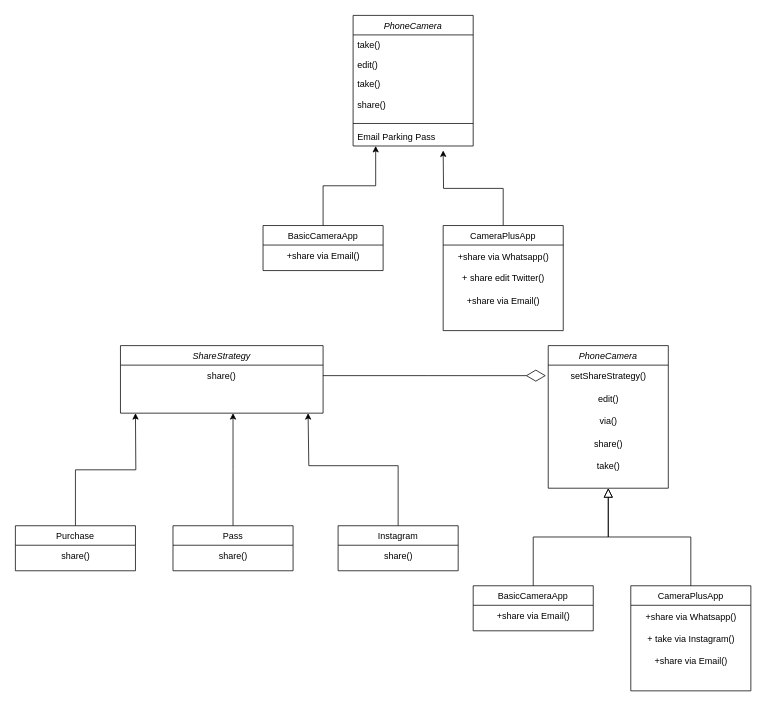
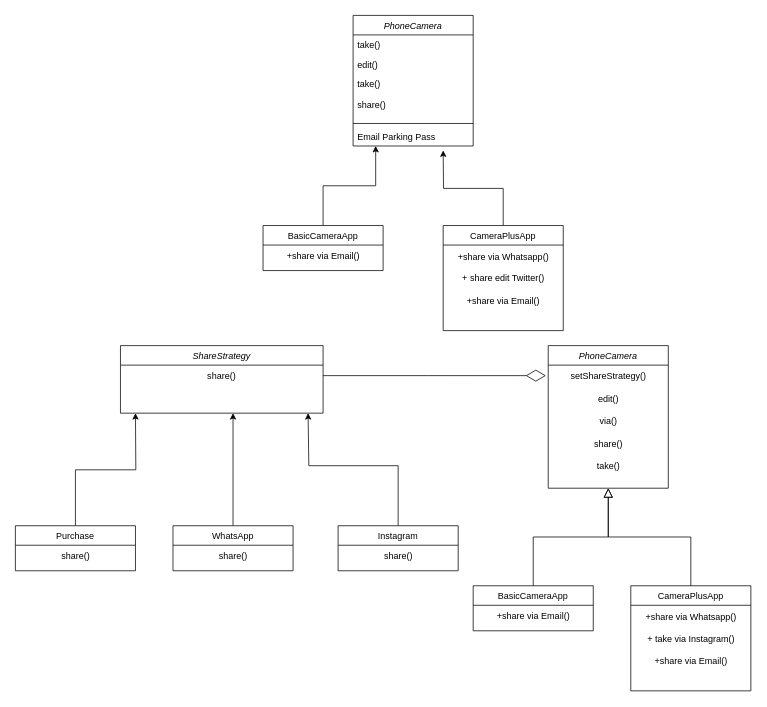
  <mxCell id="0" />
  <mxCell id="1" parent="0" />
  <mxCell id="2" value="PhoneCamera" style="swimlane;fontStyle=2;align=center;verticalAlign=top;childLayout=stackLayout;horizontal=1;startSize=26;horizontalStack=0;resizeParent=1;resizeLast=0;collapsible=1;marginBottom=0;rounded=0;shadow=0;strokeWidth=1;" parent="1" vertex="1"><mxGeometry x="470" y="20" width="160" height="174" as="geometry"><mxRectangle x="230" y="140" width="160" height="26" as="alternateBounds" /></mxGeometry></mxCell>
  <mxCell id="3" value="take()" style="text;align=left;verticalAlign=top;spacingLeft=4;spacingRight=4;overflow=hidden;rotatable=0;points=[[0,0.5],[1,0.5]];portConstraint=eastwest;" parent="2" vertex="1"><mxGeometry y="26" width="160" height="26" as="geometry" /></mxCell>
  <mxCell id="4" value="edit()" style="text;align=left;verticalAlign=top;spacingLeft=4;spacingRight=4;overflow=hidden;rotatable=0;points=[[0,0.5],[1,0.5]];portConstraint=eastwest;rounded=0;shadow=0;html=0;" parent="2" vertex="1"><mxGeometry y="52" width="160" height="26" as="geometry" /></mxCell>
  <mxCell id="5" value="take()&#10;&#10;share()" style="text;align=left;verticalAlign=top;spacingLeft=4;spacingRight=4;overflow=hidden;rotatable=0;points=[[0,0.5],[1,0.5]];portConstraint=eastwest;rounded=0;shadow=0;html=0;" parent="2" vertex="1"><mxGeometry y="78" width="160" height="62" as="geometry" /></mxCell>
  <mxCell id="6" value="" style="line;html=1;strokeWidth=1;align=left;verticalAlign=middle;spacingTop=-1;spacingLeft=3;spacingRight=3;rotatable=0;labelPosition=right;points=[];portConstraint=eastwest;" parent="2" vertex="1"><mxGeometry y="140" width="160" height="8" as="geometry" /></mxCell>
  <mxCell id="7" value="Email Parking Pass" style="text;align=left;verticalAlign=top;spacingLeft=4;spacingRight=4;overflow=hidden;rotatable=0;points=[[0,0.5],[1,0.5]];portConstraint=eastwest;" parent="2" vertex="1"><mxGeometry y="148" width="160" height="26" as="geometry" /></mxCell>
  <mxCell id="8" value="BasicCameraApp" style="swimlane;fontStyle=0;align=center;verticalAlign=top;childLayout=stackLayout;horizontal=1;startSize=26;horizontalStack=0;resizeParent=1;resizeLast=0;collapsible=1;marginBottom=0;rounded=0;shadow=0;strokeWidth=1;" parent="1" vertex="1"><mxGeometry x="350" y="300" width="160" height="60" as="geometry"><mxRectangle x="130" y="380" width="160" height="26" as="alternateBounds" /></mxGeometry></mxCell>
  <mxCell id="9" value="+share via Email()" style="text;html=1;align=center;verticalAlign=middle;resizable=0;points=[];autosize=1;strokeColor=none;fillColor=none;" vertex="1" parent="8"><mxGeometry y="26" width="160" height="30" as="geometry" /></mxCell>
  <mxCell id="10" style="edgeStyle=orthogonalEdgeStyle;rounded=0;orthogonalLoop=1;jettySize=auto;html=1;" edge="1" parent="1" source="11"><mxGeometry relative="1" as="geometry"><mxPoint x="590" y="200" as="targetPoint" /></mxGeometry></mxCell>
  <mxCell id="11" value="CameraPlusApp" style="swimlane;fontStyle=0;align=center;verticalAlign=top;childLayout=stackLayout;horizontal=1;startSize=26;horizontalStack=0;resizeParent=1;resizeLast=0;collapsible=1;marginBottom=0;rounded=0;shadow=0;strokeWidth=1;" parent="1" vertex="1"><mxGeometry x="590" y="300" width="160" height="140" as="geometry"><mxRectangle x="340" y="380" width="170" height="26" as="alternateBounds" /></mxGeometry></mxCell>
  <mxCell id="12" value="+share via Whatsapp()&lt;div&gt;&lt;br&gt;&lt;/div&gt;&lt;div&gt;+ share edit Twitter()&lt;/div&gt;" style="text;html=1;align=center;verticalAlign=middle;resizable=0;points=[];autosize=1;strokeColor=none;fillColor=none;" vertex="1" parent="11"><mxGeometry y="26" width="160" height="60" as="geometry" /></mxCell>
  <mxCell id="13" value="+share via Email()" style="text;html=1;align=center;verticalAlign=middle;resizable=0;points=[];autosize=1;strokeColor=none;fillColor=none;" vertex="1" parent="11"><mxGeometry y="86" width="160" height="30" as="geometry" /></mxCell>
  <mxCell id="14" value="PhoneCamera" style="swimlane;fontStyle=2;align=center;verticalAlign=top;childLayout=stackLayout;horizontal=1;startSize=26;horizontalStack=0;resizeParent=1;resizeLast=0;collapsible=1;marginBottom=0;rounded=0;shadow=0;strokeWidth=1;" vertex="1" parent="1"><mxGeometry x="730" y="460" width="160" height="190" as="geometry"><mxRectangle x="230" y="140" width="160" height="26" as="alternateBounds" /></mxGeometry></mxCell>
  <mxCell id="15" value="setShareStrategy()" style="text;html=1;align=center;verticalAlign=middle;resizable=0;points=[];autosize=1;strokeColor=none;fillColor=none;" vertex="1" parent="14"><mxGeometry y="26" width="160" height="30" as="geometry" /></mxCell>
  <mxCell id="16" value="edit()" style="text;html=1;align=center;verticalAlign=middle;resizable=0;points=[];autosize=1;strokeColor=none;fillColor=none;" vertex="1" parent="14"><mxGeometry y="56" width="160" height="30" as="geometry" /></mxCell>
  <mxCell id="17" value="via()" style="text;html=1;align=center;verticalAlign=middle;resizable=0;points=[];autosize=1;strokeColor=none;fillColor=none;" vertex="1" parent="14"><mxGeometry y="86" width="160" height="30" as="geometry" /></mxCell>
  <mxCell id="18" value="share()" style="text;html=1;align=center;verticalAlign=middle;resizable=0;points=[];autosize=1;strokeColor=none;fillColor=none;" vertex="1" parent="14"><mxGeometry y="116" width="160" height="30" as="geometry" /></mxCell>
  <mxCell id="19" value="take()" style="text;html=1;align=center;verticalAlign=middle;resizable=0;points=[];autosize=1;strokeColor=none;fillColor=none;" vertex="1" parent="14"><mxGeometry y="146" width="160" height="30" as="geometry" /></mxCell>
  <mxCell id="20" value="BasicCameraApp" style="swimlane;fontStyle=0;align=center;verticalAlign=top;childLayout=stackLayout;horizontal=1;startSize=26;horizontalStack=0;resizeParent=1;resizeLast=0;collapsible=1;marginBottom=0;rounded=0;shadow=0;strokeWidth=1;" vertex="1" parent="1"><mxGeometry x="630" y="780" width="160" height="60" as="geometry"><mxRectangle x="130" y="380" width="160" height="26" as="alternateBounds" /></mxGeometry></mxCell>
  <mxCell id="21" value="+share via Email()" style="text;html=1;align=center;verticalAlign=middle;resizable=0;points=[];autosize=1;strokeColor=none;fillColor=none;" vertex="1" parent="20"><mxGeometry y="26" width="160" height="30" as="geometry" /></mxCell>
  <mxCell id="22" value="" style="endArrow=block;endSize=10;endFill=0;shadow=0;strokeWidth=1;rounded=0;curved=0;edgeStyle=elbowEdgeStyle;elbow=vertical;" edge="1" parent="1" source="20" target="14"><mxGeometry width="160" relative="1" as="geometry"><mxPoint x="710" y="623" as="sourcePoint" /><mxPoint x="710" y="623" as="targetPoint" /></mxGeometry></mxCell>
  <mxCell id="23" value="CameraPlusApp" style="swimlane;fontStyle=0;align=center;verticalAlign=top;childLayout=stackLayout;horizontal=1;startSize=26;horizontalStack=0;resizeParent=1;resizeLast=0;collapsible=1;marginBottom=0;rounded=0;shadow=0;strokeWidth=1;" vertex="1" parent="1"><mxGeometry x="840" y="780" width="160" height="140" as="geometry"><mxRectangle x="340" y="380" width="170" height="26" as="alternateBounds" /></mxGeometry></mxCell>
  <mxCell id="24" value="+share via Whatsapp()&lt;div&gt;&lt;br&gt;&lt;/div&gt;&lt;div&gt;+ take via Instagram()&lt;/div&gt;" style="text;html=1;align=center;verticalAlign=middle;resizable=0;points=[];autosize=1;strokeColor=none;fillColor=none;" vertex="1" parent="23"><mxGeometry y="26" width="160" height="60" as="geometry" /></mxCell>
  <mxCell id="25" value="+share via Email()" style="text;html=1;align=center;verticalAlign=middle;resizable=0;points=[];autosize=1;strokeColor=none;fillColor=none;" vertex="1" parent="23"><mxGeometry y="86" width="160" height="30" as="geometry" /></mxCell>
  <mxCell id="26" value="" style="endArrow=block;endSize=10;endFill=0;shadow=0;strokeWidth=1;rounded=0;curved=0;edgeStyle=elbowEdgeStyle;elbow=vertical;" edge="1" parent="1" source="23" target="14"><mxGeometry width="160" relative="1" as="geometry"><mxPoint x="720" y="793" as="sourcePoint" /><mxPoint x="820" y="691" as="targetPoint" /></mxGeometry></mxCell>
  <mxCell id="27" value="ShareStrategy" style="swimlane;fontStyle=2;align=center;verticalAlign=top;childLayout=stackLayout;horizontal=1;startSize=26;horizontalStack=0;resizeParent=1;resizeLast=0;collapsible=1;marginBottom=0;rounded=0;shadow=0;strokeWidth=1;" vertex="1" parent="1"><mxGeometry x="160" y="460" width="270" height="90" as="geometry"><mxRectangle x="230" y="140" width="160" height="26" as="alternateBounds" /></mxGeometry></mxCell>
  <mxCell id="28" value="share()" style="text;html=1;align=center;verticalAlign=middle;whiteSpace=wrap;rounded=0;" vertex="1" parent="27"><mxGeometry y="26" width="270" height="30" as="geometry" /></mxCell>
  <mxCell id="29" style="edgeStyle=orthogonalEdgeStyle;rounded=0;orthogonalLoop=1;jettySize=auto;html=1;" edge="1" parent="1" source="30"><mxGeometry relative="1" as="geometry"><mxPoint x="180" y="550" as="targetPoint" /></mxGeometry></mxCell>
  <mxCell id="30" value="Purchase" style="swimlane;fontStyle=0;align=center;verticalAlign=top;childLayout=stackLayout;horizontal=1;startSize=26;horizontalStack=0;resizeParent=1;resizeLast=0;collapsible=1;marginBottom=0;rounded=0;shadow=0;strokeWidth=1;" vertex="1" parent="1"><mxGeometry x="20" y="700" width="160" height="60" as="geometry"><mxRectangle x="130" y="380" width="160" height="26" as="alternateBounds" /></mxGeometry></mxCell>
  <mxCell id="31" value="share()" style="text;html=1;align=center;verticalAlign=middle;resizable=0;points=[];autosize=1;strokeColor=none;fillColor=none;" vertex="1" parent="30"><mxGeometry y="26" width="160" height="30" as="geometry" /></mxCell>
  <mxCell id="32" style="edgeStyle=orthogonalEdgeStyle;rounded=0;orthogonalLoop=1;jettySize=auto;html=1;entryX=0.188;entryY=1;entryDx=0;entryDy=0;entryPerimeter=0;" edge="1" parent="1" source="8" target="7"><mxGeometry relative="1" as="geometry" /></mxCell>
  <mxCell id="33" style="edgeStyle=orthogonalEdgeStyle;rounded=0;orthogonalLoop=1;jettySize=auto;html=1;" edge="1" parent="1" source="34"><mxGeometry relative="1" as="geometry"><mxPoint x="310" y="550" as="targetPoint" /></mxGeometry></mxCell>
- <mxCell id="34" value="Pass" style="swimlane;fontStyle=0;align=center;verticalAlign=top;childLayout=stackLayout;horizontal=1;startSize=26;horizontalStack=0;resizeParent=1;resizeLast=0;collapsible=1;marginBottom=0;rounded=0;shadow=0;strokeWidth=1;" vertex="1" parent="1"><mxGeometry x="230" y="700" width="160" height="60" as="geometry"><mxRectangle x="130" y="380" width="160" height="26" as="alternateBounds" /></mxGeometry></mxCell>
+ <mxCell id="34" value="WhatsApp" style="swimlane;fontStyle=0;align=center;verticalAlign=top;childLayout=stackLayout;horizontal=1;startSize=26;horizontalStack=0;resizeParent=1;resizeLast=0;collapsible=1;marginBottom=0;rounded=0;shadow=0;strokeWidth=1;" vertex="1" parent="1"><mxGeometry x="230" y="700" width="160" height="60" as="geometry"><mxRectangle x="130" y="380" width="160" height="26" as="alternateBounds" /></mxGeometry></mxCell>
  <mxCell id="35" value="share()" style="text;html=1;align=center;verticalAlign=middle;resizable=0;points=[];autosize=1;strokeColor=none;fillColor=none;" vertex="1" parent="34"><mxGeometry y="26" width="160" height="30" as="geometry" /></mxCell>
  <mxCell id="36" style="edgeStyle=orthogonalEdgeStyle;rounded=0;orthogonalLoop=1;jettySize=auto;html=1;" edge="1" parent="1" source="37"><mxGeometry relative="1" as="geometry"><mxPoint x="410" y="550" as="targetPoint" /><Array as="points"><mxPoint x="530" y="620" /><mxPoint x="411" y="620" /></Array></mxGeometry></mxCell>
  <mxCell id="37" value="Instagram" style="swimlane;fontStyle=0;align=center;verticalAlign=top;childLayout=stackLayout;horizontal=1;startSize=26;horizontalStack=0;resizeParent=1;resizeLast=0;collapsible=1;marginBottom=0;rounded=0;shadow=0;strokeWidth=1;" vertex="1" parent="1"><mxGeometry x="450" y="700" width="160" height="60" as="geometry"><mxRectangle x="130" y="380" width="160" height="26" as="alternateBounds" /></mxGeometry></mxCell>
  <mxCell id="38" value="share()" style="text;html=1;align=center;verticalAlign=middle;resizable=0;points=[];autosize=1;strokeColor=none;fillColor=none;" vertex="1" parent="37"><mxGeometry y="26" width="160" height="30" as="geometry" /></mxCell>
  <mxCell id="39" value="" style="endArrow=diamondThin;endFill=0;endSize=24;html=1;rounded=0;entryX=-0.019;entryY=0.467;entryDx=0;entryDy=0;entryPerimeter=0;" edge="1" parent="1" target="15"><mxGeometry width="160" relative="1" as="geometry"><mxPoint x="430" y="500" as="sourcePoint" /><mxPoint x="710" y="500" as="targetPoint" /><Array as="points"><mxPoint x="570" y="500" /></Array></mxGeometry></mxCell>
